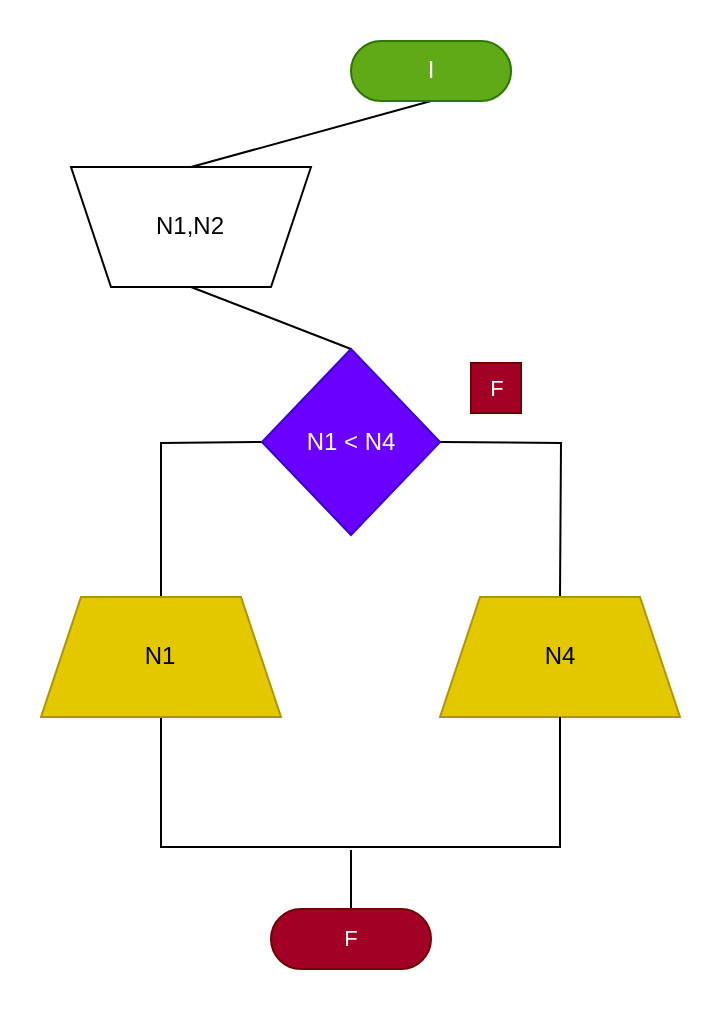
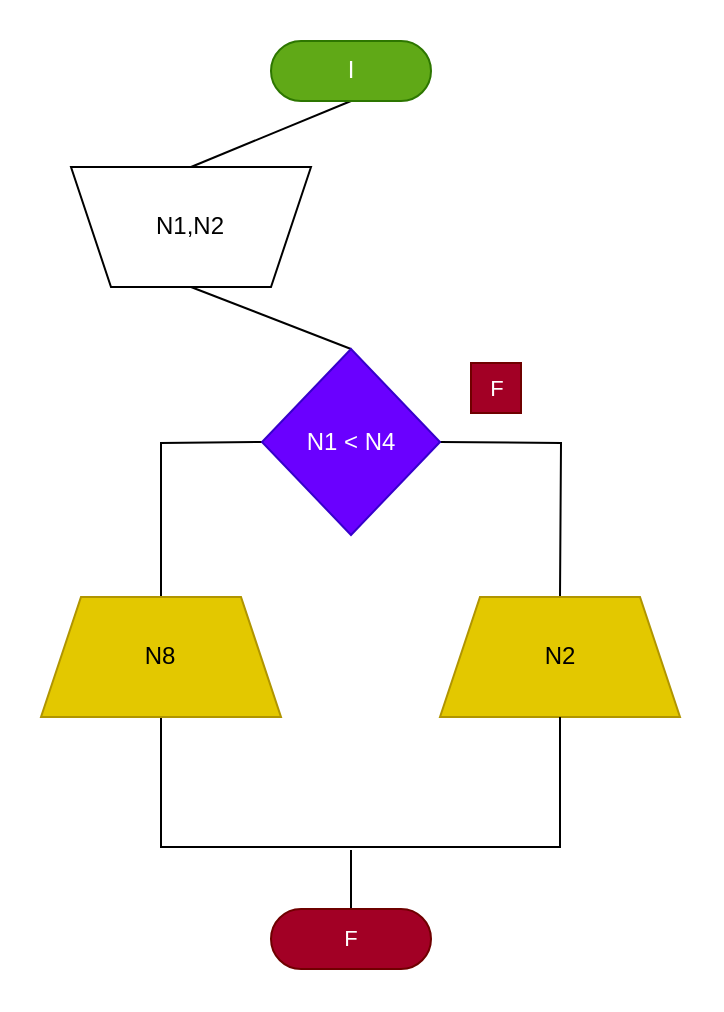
  <mxCell id="0" />
  <mxCell id="1" parent="0" />
  <mxCell id="2" style="edgeStyle=none;shape=connector;rounded=0;html=1;exitX=0.5;exitY=0.5;exitDx=0;exitDy=15;exitPerimeter=0;entryX=0.5;entryY=1;entryDx=0;entryDy=0;labelBackgroundColor=default;strokeColor=default;fontFamily=Helvetica;fontSize=11;fontColor=default;endArrow=none;endFill=0;" edge="1" parent="1" source="3" target="5"><mxGeometry relative="1" as="geometry" /></mxCell>
- <mxCell id="3" value="I" style="html=1;dashed=0;whitespace=wrap;shape=mxgraph.dfd.start;fillColor=#60a917;fontColor=#ffffff;strokeColor=#2D7600;" vertex="1" parent="1"><mxGeometry x="175" y="20" width="80" height="30" as="geometry" /></mxCell>
+ <mxCell id="3" value="I" style="html=1;dashed=0;whitespace=wrap;shape=mxgraph.dfd.start;fillColor=#60a917;fontColor=#ffffff;strokeColor=#2D7600;" vertex="1" parent="1"><mxGeometry x="135" y="20" width="80" height="30" as="geometry" /></mxCell>
  <mxCell id="4" style="edgeStyle=none;shape=connector;rounded=0;html=1;exitX=0.5;exitY=0;exitDx=0;exitDy=0;entryX=0;entryY=0.5;entryDx=0;entryDy=0;labelBackgroundColor=default;strokeColor=default;fontFamily=Helvetica;fontSize=11;fontColor=default;endArrow=none;endFill=0;" edge="1" parent="1" source="5" target="8"><mxGeometry relative="1" as="geometry" /></mxCell>
  <mxCell id="5" value="N1,N2" style="shape=trapezoid;perimeter=trapezoidPerimeter;whiteSpace=wrap;html=1;fixedSize=1;direction=west;" vertex="1" parent="1"><mxGeometry x="35" y="83" width="120" height="60" as="geometry" /></mxCell>
  <mxCell id="6" style="edgeStyle=none;html=1;exitX=0.5;exitY=1;exitDx=0;exitDy=0;entryX=0.5;entryY=0;entryDx=0;entryDy=0;strokeColor=default;rounded=0;endArrow=none;endFill=0;" edge="1" parent="1" source="8" target="11"><mxGeometry relative="1" as="geometry"><Array as="points"><mxPoint x="80" y="221" /></Array></mxGeometry></mxCell>
  <mxCell id="7" style="edgeStyle=none;shape=connector;rounded=0;html=1;exitX=0.5;exitY=0;exitDx=0;exitDy=0;entryX=0.5;entryY=0;entryDx=0;entryDy=0;labelBackgroundColor=default;strokeColor=default;fontFamily=Helvetica;fontSize=11;fontColor=default;endArrow=none;endFill=0;" edge="1" parent="1" source="8" target="9"><mxGeometry relative="1" as="geometry"><Array as="points"><mxPoint x="280" y="221" /></Array></mxGeometry></mxCell>
  <mxCell id="8" value="N1 &amp;lt; N4" style="shape=rhombus;html=1;dashed=0;whitespace=wrap;perimeter=rhombusPerimeter;fillColor=#6a00ff;fontColor=#ffffff;strokeColor=#3700CC;direction=south;" vertex="1" parent="1"><mxGeometry x="130.5" y="174" width="89" height="93" as="geometry" /></mxCell>
- <mxCell id="9" value="N4" style="shape=trapezoid;perimeter=trapezoidPerimeter;whiteSpace=wrap;html=1;fixedSize=1;fillColor=#e3c800;fontColor=#000000;strokeColor=#B09500;" vertex="1" parent="1"><mxGeometry x="219.5" y="298" width="120" height="60" as="geometry" /></mxCell>
+ <mxCell id="9" value="N2" style="shape=trapezoid;perimeter=trapezoidPerimeter;whiteSpace=wrap;html=1;fixedSize=1;fillColor=#e3c800;fontColor=#000000;strokeColor=#B09500;" vertex="1" parent="1"><mxGeometry x="219.5" y="298" width="120" height="60" as="geometry" /></mxCell>
  <mxCell id="10" style="edgeStyle=orthogonalEdgeStyle;shape=connector;rounded=0;html=1;exitX=0.5;exitY=1;exitDx=0;exitDy=0;entryX=0.5;entryY=1;entryDx=0;entryDy=0;labelBackgroundColor=default;strokeColor=default;fontFamily=Helvetica;fontSize=11;fontColor=default;endArrow=none;endFill=0;" edge="1" parent="1" source="11" target="9"><mxGeometry relative="1" as="geometry"><Array as="points"><mxPoint x="80" y="423" /><mxPoint x="280" y="423" /></Array></mxGeometry></mxCell>
- <mxCell id="11" value="N1" style="shape=trapezoid;perimeter=trapezoidPerimeter;whiteSpace=wrap;html=1;fixedSize=1;fillColor=#e3c800;fontColor=#000000;strokeColor=#B09500;" vertex="1" parent="1"><mxGeometry x="20" y="298" width="120" height="60" as="geometry" /></mxCell>
+ <mxCell id="11" value="N8" style="shape=trapezoid;perimeter=trapezoidPerimeter;whiteSpace=wrap;html=1;fixedSize=1;fillColor=#e3c800;fontColor=#000000;strokeColor=#B09500;" vertex="1" parent="1"><mxGeometry x="20" y="298" width="120" height="60" as="geometry" /></mxCell>
  <mxCell id="12" style="edgeStyle=orthogonalEdgeStyle;shape=connector;rounded=0;html=1;exitX=0.5;exitY=0.5;exitDx=0;exitDy=-15;exitPerimeter=0;labelBackgroundColor=default;strokeColor=default;fontFamily=Helvetica;fontSize=11;fontColor=default;endArrow=none;endFill=0;" edge="1" parent="1" source="13"><mxGeometry relative="1" as="geometry"><mxPoint x="175" y="424.5" as="targetPoint" /></mxGeometry></mxCell>
  <mxCell id="13" value="F" style="html=1;dashed=0;whitespace=wrap;shape=mxgraph.dfd.start;fontFamily=Helvetica;fontSize=11;fontColor=#ffffff;fillColor=#a20025;strokeColor=#6F0000;" vertex="1" parent="1"><mxGeometry x="135" y="454" width="80" height="30" as="geometry" /></mxCell>
  <mxCell id="14" value="F" style="text;html=1;align=center;verticalAlign=middle;resizable=0;points=[];autosize=1;strokeColor=#6F0000;fillColor=#a20025;fontSize=11;fontFamily=Helvetica;fontColor=#ffffff;" vertex="1" parent="1"><mxGeometry x="235" y="181" width="25" height="25" as="geometry" /></mxCell>
